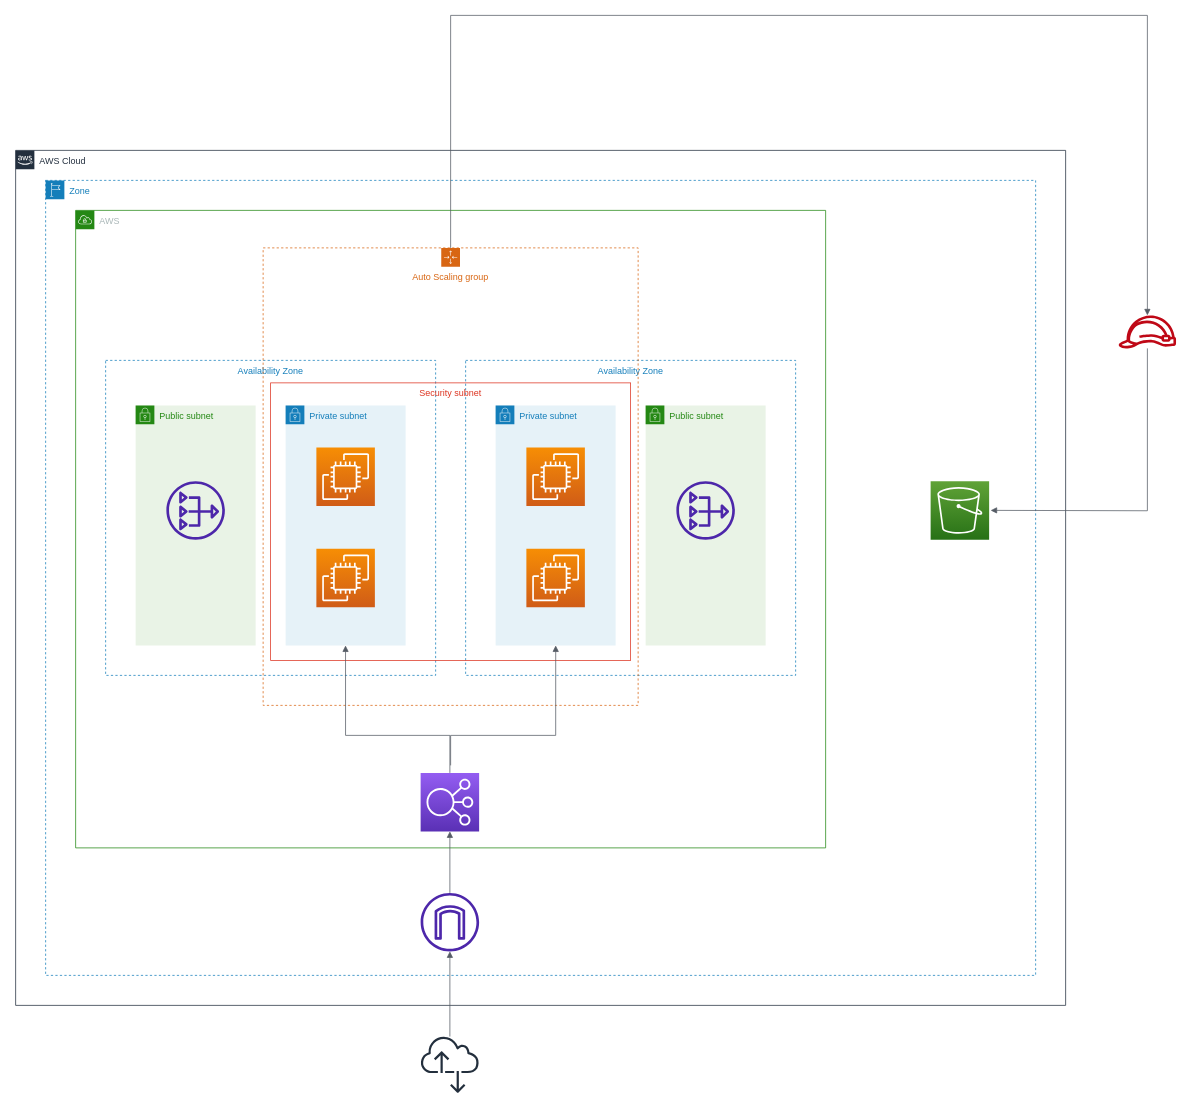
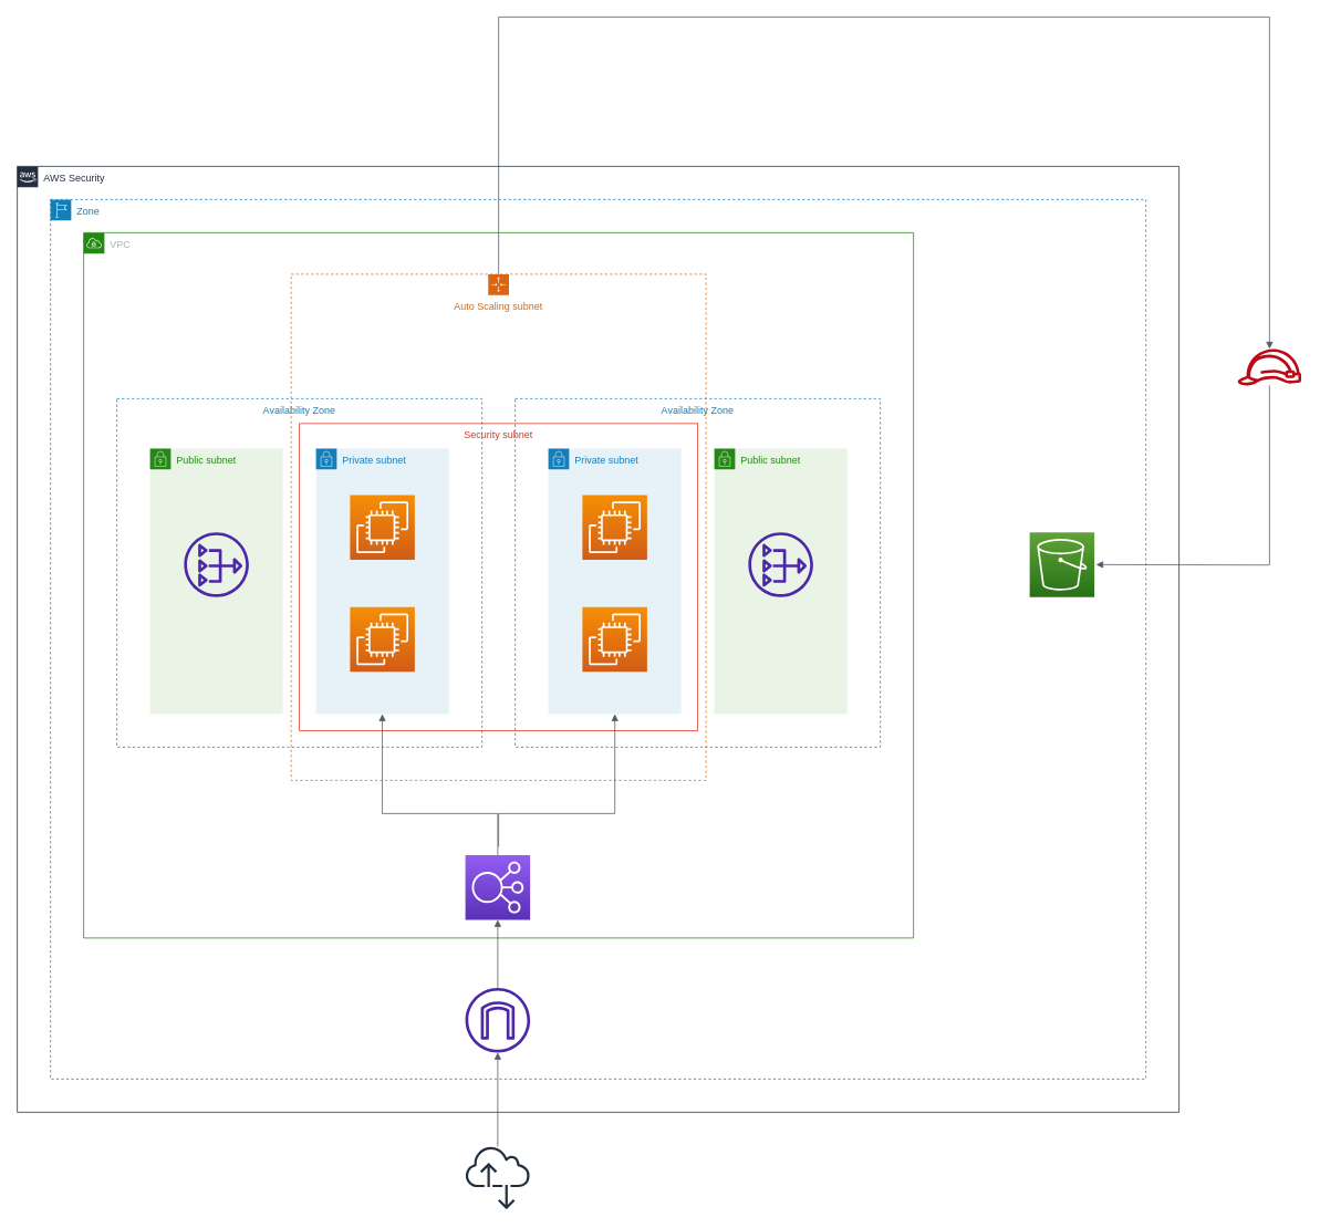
  <mxCell id="0" />
  <mxCell id="1" parent="0" />
- <mxCell id="2" value="AWS Cloud" style="points=[[0,0],[0.25,0],[0.5,0],[0.75,0],[1,0],[1,0.25],[1,0.5],[1,0.75],[1,1],[0.75,1],[0.5,1],[0.25,1],[0,1],[0,0.75],[0,0.5],[0,0.25]];outlineConnect=0;gradientColor=none;html=1;whiteSpace=wrap;fontSize=12;fontStyle=0;container=1;pointerEvents=0;collapsible=0;recursiveResize=0;shape=mxgraph.aws4.group;grIcon=mxgraph.aws4.group_aws_cloud_alt;strokeColor=#232F3E;fillColor=none;verticalAlign=top;align=left;spacingLeft=30;fontColor=#232F3E;dashed=0;" parent="1" vertex="1"><mxGeometry x="20" y="200" width="1400" height="1140" as="geometry" /></mxCell>
+ <mxCell id="2" value="AWS Security" style="points=[[0,0],[0.25,0],[0.5,0],[0.75,0],[1,0],[1,0.25],[1,0.5],[1,0.75],[1,1],[0.75,1],[0.5,1],[0.25,1],[0,1],[0,0.75],[0,0.5],[0,0.25]];outlineConnect=0;gradientColor=none;html=1;whiteSpace=wrap;fontSize=12;fontStyle=0;container=1;pointerEvents=0;collapsible=0;recursiveResize=0;shape=mxgraph.aws4.group;grIcon=mxgraph.aws4.group_aws_cloud_alt;strokeColor=#232F3E;fillColor=none;verticalAlign=top;align=left;spacingLeft=30;fontColor=#232F3E;dashed=0;" parent="1" vertex="1"><mxGeometry x="20" y="200" width="1400" height="1140" as="geometry" /></mxCell>
  <mxCell id="3" value="Zone" style="points=[[0,0],[0.25,0],[0.5,0],[0.75,0],[1,0],[1,0.25],[1,0.5],[1,0.75],[1,1],[0.75,1],[0.5,1],[0.25,1],[0,1],[0,0.75],[0,0.5],[0,0.25]];outlineConnect=0;gradientColor=none;html=1;whiteSpace=wrap;fontSize=12;fontStyle=0;container=1;pointerEvents=0;collapsible=0;recursiveResize=0;shape=mxgraph.aws4.group;grIcon=mxgraph.aws4.group_region;strokeColor=#147EBA;fillColor=none;verticalAlign=top;align=left;spacingLeft=30;fontColor=#147EBA;dashed=1;" parent="2" vertex="1"><mxGeometry x="40" y="40" width="1320" height="1060" as="geometry" /></mxCell>
- <mxCell id="4" value="AWS" style="points=[[0,0],[0.25,0],[0.5,0],[0.75,0],[1,0],[1,0.25],[1,0.5],[1,0.75],[1,1],[0.75,1],[0.5,1],[0.25,1],[0,1],[0,0.75],[0,0.5],[0,0.25]];outlineConnect=0;gradientColor=none;html=1;whiteSpace=wrap;fontSize=12;fontStyle=0;container=1;pointerEvents=0;collapsible=0;recursiveResize=0;shape=mxgraph.aws4.group;grIcon=mxgraph.aws4.group_vpc;strokeColor=#248814;fillColor=none;verticalAlign=top;align=left;spacingLeft=30;fontColor=#AAB7B8;dashed=0;" parent="3" vertex="1"><mxGeometry x="40" y="40" width="1000" height="850" as="geometry" /></mxCell>
+ <mxCell id="4" value="VPC" style="points=[[0,0],[0.25,0],[0.5,0],[0.75,0],[1,0],[1,0.25],[1,0.5],[1,0.75],[1,1],[0.75,1],[0.5,1],[0.25,1],[0,1],[0,0.75],[0,0.5],[0,0.25]];outlineConnect=0;gradientColor=none;html=1;whiteSpace=wrap;fontSize=12;fontStyle=0;container=1;pointerEvents=0;collapsible=0;recursiveResize=0;shape=mxgraph.aws4.group;grIcon=mxgraph.aws4.group_vpc;strokeColor=#248814;fillColor=none;verticalAlign=top;align=left;spacingLeft=30;fontColor=#AAB7B8;dashed=0;" parent="3" vertex="1"><mxGeometry x="40" y="40" width="1000" height="850" as="geometry" /></mxCell>
  <mxCell id="5" value="Availability Zone" style="fillColor=none;strokeColor=#147EBA;dashed=1;verticalAlign=top;fontStyle=0;fontColor=#147EBA;whiteSpace=wrap;html=1;" parent="4" vertex="1"><mxGeometry x="40" y="200" width="440" height="420" as="geometry" /></mxCell>
  <mxCell id="6" value="Availability Zone" style="fillColor=none;strokeColor=#147EBA;dashed=1;verticalAlign=top;fontStyle=0;fontColor=#147EBA;whiteSpace=wrap;html=1;" parent="4" vertex="1"><mxGeometry x="520" y="200" width="440" height="420" as="geometry" /></mxCell>
  <mxCell id="7" value="Public subnet" style="points=[[0,0],[0.25,0],[0.5,0],[0.75,0],[1,0],[1,0.25],[1,0.5],[1,0.75],[1,1],[0.75,1],[0.5,1],[0.25,1],[0,1],[0,0.75],[0,0.5],[0,0.25]];outlineConnect=0;gradientColor=none;html=1;whiteSpace=wrap;fontSize=12;fontStyle=0;container=1;pointerEvents=0;collapsible=0;recursiveResize=0;shape=mxgraph.aws4.group;grIcon=mxgraph.aws4.group_security_group;grStroke=0;strokeColor=#248814;fillColor=#E9F3E6;verticalAlign=top;align=left;spacingLeft=30;fontColor=#248814;dashed=0;" parent="4" vertex="1"><mxGeometry x="80" y="260" width="160" height="320" as="geometry" /></mxCell>
  <mxCell id="8" value="" style="sketch=0;outlineConnect=0;fontColor=#232F3E;gradientColor=none;fillColor=#4D27AA;strokeColor=none;dashed=0;verticalLabelPosition=bottom;verticalAlign=top;align=center;html=1;fontSize=12;fontStyle=0;aspect=fixed;pointerEvents=1;shape=mxgraph.aws4.nat_gateway;" parent="7" vertex="1"><mxGeometry x="41" y="101" width="78" height="78" as="geometry" /></mxCell>
  <mxCell id="9" value="Private subnet" style="points=[[0,0],[0.25,0],[0.5,0],[0.75,0],[1,0],[1,0.25],[1,0.5],[1,0.75],[1,1],[0.75,1],[0.5,1],[0.25,1],[0,1],[0,0.75],[0,0.5],[0,0.25]];outlineConnect=0;gradientColor=none;html=1;whiteSpace=wrap;fontSize=12;fontStyle=0;container=1;pointerEvents=0;collapsible=0;recursiveResize=0;shape=mxgraph.aws4.group;grIcon=mxgraph.aws4.group_security_group;grStroke=0;strokeColor=#147EBA;fillColor=#E6F2F8;verticalAlign=top;align=left;spacingLeft=30;fontColor=#147EBA;dashed=0;" parent="4" vertex="1"><mxGeometry x="280" y="260" width="160" height="320" as="geometry" /></mxCell>
  <mxCell id="10" value="Private subnet" style="points=[[0,0],[0.25,0],[0.5,0],[0.75,0],[1,0],[1,0.25],[1,0.5],[1,0.75],[1,1],[0.75,1],[0.5,1],[0.25,1],[0,1],[0,0.75],[0,0.5],[0,0.25]];outlineConnect=0;gradientColor=none;html=1;whiteSpace=wrap;fontSize=12;fontStyle=0;container=1;pointerEvents=0;collapsible=0;recursiveResize=0;shape=mxgraph.aws4.group;grIcon=mxgraph.aws4.group_security_group;grStroke=0;strokeColor=#147EBA;fillColor=#E6F2F8;verticalAlign=top;align=left;spacingLeft=30;fontColor=#147EBA;dashed=0;" parent="4" vertex="1"><mxGeometry x="560" y="260" width="160" height="320" as="geometry" /></mxCell>
  <mxCell id="11" value="Public subnet" style="points=[[0,0],[0.25,0],[0.5,0],[0.75,0],[1,0],[1,0.25],[1,0.5],[1,0.75],[1,1],[0.75,1],[0.5,1],[0.25,1],[0,1],[0,0.75],[0,0.5],[0,0.25]];outlineConnect=0;gradientColor=none;html=1;whiteSpace=wrap;fontSize=12;fontStyle=0;container=1;pointerEvents=0;collapsible=0;recursiveResize=0;shape=mxgraph.aws4.group;grIcon=mxgraph.aws4.group_security_group;grStroke=0;strokeColor=#248814;fillColor=#E9F3E6;verticalAlign=top;align=left;spacingLeft=30;fontColor=#248814;dashed=0;" parent="4" vertex="1"><mxGeometry x="760" y="260" width="160" height="320" as="geometry" /></mxCell>
  <mxCell id="12" value="" style="sketch=0;outlineConnect=0;fontColor=#232F3E;gradientColor=none;fillColor=#4D27AA;strokeColor=none;dashed=0;verticalLabelPosition=bottom;verticalAlign=top;align=center;html=1;fontSize=12;fontStyle=0;aspect=fixed;pointerEvents=1;shape=mxgraph.aws4.nat_gateway;" parent="11" vertex="1"><mxGeometry x="41" y="101" width="78" height="78" as="geometry" /></mxCell>
  <mxCell id="13" value="" style="sketch=0;points=[[0,0,0],[0.25,0,0],[0.5,0,0],[0.75,0,0],[1,0,0],[0,1,0],[0.25,1,0],[0.5,1,0],[0.75,1,0],[1,1,0],[0,0.25,0],[0,0.5,0],[0,0.75,0],[1,0.25,0],[1,0.5,0],[1,0.75,0]];outlineConnect=0;fontColor=#232F3E;gradientColor=#945DF2;gradientDirection=north;fillColor=#5A30B5;strokeColor=#ffffff;dashed=0;verticalLabelPosition=bottom;verticalAlign=top;align=center;html=1;fontSize=12;fontStyle=0;aspect=fixed;shape=mxgraph.aws4.resourceIcon;resIcon=mxgraph.aws4.elastic_load_balancing;" parent="4" vertex="1"><mxGeometry x="460" y="750" width="78" height="78" as="geometry" /></mxCell>
- <mxCell id="14" value="Auto Scaling group" style="points=[[0,0],[0.25,0],[0.5,0],[0.75,0],[1,0],[1,0.25],[1,0.5],[1,0.75],[1,1],[0.75,1],[0.5,1],[0.25,1],[0,1],[0,0.75],[0,0.5],[0,0.25]];outlineConnect=0;gradientColor=none;html=1;whiteSpace=wrap;fontSize=12;fontStyle=0;container=1;pointerEvents=0;collapsible=0;recursiveResize=0;shape=mxgraph.aws4.groupCenter;grIcon=mxgraph.aws4.group_auto_scaling_group;grStroke=1;strokeColor=#D86613;fillColor=none;verticalAlign=top;align=center;fontColor=#D86613;dashed=1;spacingTop=25;" parent="4" vertex="1"><mxGeometry x="250" y="50" width="500" height="610" as="geometry" /></mxCell>
+ <mxCell id="14" value="Auto Scaling subnet" style="points=[[0,0],[0.25,0],[0.5,0],[0.75,0],[1,0],[1,0.25],[1,0.5],[1,0.75],[1,1],[0.75,1],[0.5,1],[0.25,1],[0,1],[0,0.75],[0,0.5],[0,0.25]];outlineConnect=0;gradientColor=none;html=1;whiteSpace=wrap;fontSize=12;fontStyle=0;container=1;pointerEvents=0;collapsible=0;recursiveResize=0;shape=mxgraph.aws4.groupCenter;grIcon=mxgraph.aws4.group_auto_scaling_group;grStroke=1;strokeColor=#D86613;fillColor=none;verticalAlign=top;align=center;fontColor=#D86613;dashed=1;spacingTop=25;" parent="4" vertex="1"><mxGeometry x="250" y="50" width="500" height="610" as="geometry" /></mxCell>
  <mxCell id="15" value="" style="sketch=0;points=[[0,0,0],[0.25,0,0],[0.5,0,0],[0.75,0,0],[1,0,0],[0,1,0],[0.25,1,0],[0.5,1,0],[0.75,1,0],[1,1,0],[0,0.25,0],[0,0.5,0],[0,0.75,0],[1,0.25,0],[1,0.5,0],[1,0.75,0]];outlineConnect=0;fontColor=#232F3E;gradientColor=#F78E04;gradientDirection=north;fillColor=#D05C17;strokeColor=#ffffff;dashed=0;verticalLabelPosition=bottom;verticalAlign=top;align=center;html=1;fontSize=12;fontStyle=0;aspect=fixed;shape=mxgraph.aws4.resourceIcon;resIcon=mxgraph.aws4.ec2;" vertex="1" parent="14"><mxGeometry x="71" y="266" width="78" height="78" as="geometry" /></mxCell>
  <mxCell id="16" value="" style="sketch=0;points=[[0,0,0],[0.25,0,0],[0.5,0,0],[0.75,0,0],[1,0,0],[0,1,0],[0.25,1,0],[0.5,1,0],[0.75,1,0],[1,1,0],[0,0.25,0],[0,0.5,0],[0,0.75,0],[1,0.25,0],[1,0.5,0],[1,0.75,0]];outlineConnect=0;fontColor=#232F3E;gradientColor=#F78E04;gradientDirection=north;fillColor=#D05C17;strokeColor=#ffffff;dashed=0;verticalLabelPosition=bottom;verticalAlign=top;align=center;html=1;fontSize=12;fontStyle=0;aspect=fixed;shape=mxgraph.aws4.resourceIcon;resIcon=mxgraph.aws4.ec2;" vertex="1" parent="14"><mxGeometry x="71" y="401" width="78" height="78" as="geometry" /></mxCell>
  <mxCell id="17" value="Security subnet" style="fillColor=none;strokeColor=#DD3522;verticalAlign=top;fontStyle=0;fontColor=#DD3522;whiteSpace=wrap;html=1;" vertex="1" parent="14"><mxGeometry x="10" y="180" width="480" height="370" as="geometry" /></mxCell>
  <mxCell id="18" value="" style="edgeStyle=orthogonalEdgeStyle;html=1;endArrow=none;elbow=vertical;startArrow=block;startFill=1;strokeColor=#545B64;rounded=0;entryX=0.5;entryY=0;entryDx=0;entryDy=0;entryPerimeter=0;exitX=0.727;exitY=0.905;exitDx=0;exitDy=0;exitPerimeter=0;" parent="4" source="5" target="13" edge="1"><mxGeometry width="100" relative="1" as="geometry"><mxPoint x="370" y="580" as="sourcePoint" /><mxPoint x="530" y="580" as="targetPoint" /><Array as="points"><mxPoint x="360" y="700" /><mxPoint x="499" y="700" /></Array></mxGeometry></mxCell>
  <mxCell id="19" value="" style="edgeStyle=orthogonalEdgeStyle;html=1;endArrow=block;elbow=vertical;startArrow=none;endFill=1;strokeColor=#545B64;rounded=0;entryX=0.273;entryY=0.905;entryDx=0;entryDy=0;entryPerimeter=0;" parent="4" target="6" edge="1"><mxGeometry width="100" relative="1" as="geometry"><mxPoint x="500" y="740" as="sourcePoint" /><mxPoint x="610" y="700" as="targetPoint" /><Array as="points"><mxPoint x="500" y="700" /><mxPoint x="640" y="700" /></Array></mxGeometry></mxCell>
  <mxCell id="20" value="" style="sketch=0;points=[[0,0,0],[0.25,0,0],[0.5,0,0],[0.75,0,0],[1,0,0],[0,1,0],[0.25,1,0],[0.5,1,0],[0.75,1,0],[1,1,0],[0,0.25,0],[0,0.5,0],[0,0.75,0],[1,0.25,0],[1,0.5,0],[1,0.75,0]];outlineConnect=0;fontColor=#232F3E;gradientColor=#F78E04;gradientDirection=north;fillColor=#D05C17;strokeColor=#ffffff;dashed=0;verticalLabelPosition=bottom;verticalAlign=top;align=center;html=1;fontSize=12;fontStyle=0;aspect=fixed;shape=mxgraph.aws4.resourceIcon;resIcon=mxgraph.aws4.ec2;" parent="4" vertex="1"><mxGeometry x="601" y="316" width="78" height="78" as="geometry" /></mxCell>
  <mxCell id="21" value="" style="sketch=0;points=[[0,0,0],[0.25,0,0],[0.5,0,0],[0.75,0,0],[1,0,0],[0,1,0],[0.25,1,0],[0.5,1,0],[0.75,1,0],[1,1,0],[0,0.25,0],[0,0.5,0],[0,0.75,0],[1,0.25,0],[1,0.5,0],[1,0.75,0]];outlineConnect=0;fontColor=#232F3E;gradientColor=#F78E04;gradientDirection=north;fillColor=#D05C17;strokeColor=#ffffff;dashed=0;verticalLabelPosition=bottom;verticalAlign=top;align=center;html=1;fontSize=12;fontStyle=0;aspect=fixed;shape=mxgraph.aws4.resourceIcon;resIcon=mxgraph.aws4.ec2;" parent="4" vertex="1"><mxGeometry x="601" y="451" width="78" height="78" as="geometry" /></mxCell>
  <mxCell id="22" value="" style="sketch=0;outlineConnect=0;fontColor=#232F3E;gradientColor=none;fillColor=#4D27AA;strokeColor=none;dashed=0;verticalLabelPosition=bottom;verticalAlign=top;align=center;html=1;fontSize=12;fontStyle=0;aspect=fixed;pointerEvents=1;shape=mxgraph.aws4.internet_gateway;" parent="3" vertex="1"><mxGeometry x="500" y="950" width="78" height="78" as="geometry" /></mxCell>
  <mxCell id="23" value="" style="sketch=0;points=[[0,0,0],[0.25,0,0],[0.5,0,0],[0.75,0,0],[1,0,0],[0,1,0],[0.25,1,0],[0.5,1,0],[0.75,1,0],[1,1,0],[0,0.25,0],[0,0.5,0],[0,0.75,0],[1,0.25,0],[1,0.5,0],[1,0.75,0]];outlineConnect=0;fontColor=#232F3E;gradientColor=#60A337;gradientDirection=north;fillColor=#277116;strokeColor=#ffffff;dashed=0;verticalLabelPosition=bottom;verticalAlign=top;align=center;html=1;fontSize=12;fontStyle=0;aspect=fixed;shape=mxgraph.aws4.resourceIcon;resIcon=mxgraph.aws4.s3;" parent="3" vertex="1"><mxGeometry x="1180" y="401" width="78" height="78" as="geometry" /></mxCell>
  <mxCell id="24" value="" style="edgeStyle=orthogonalEdgeStyle;html=1;endArrow=none;elbow=vertical;startArrow=block;startFill=1;strokeColor=#545B64;rounded=0;" parent="3" target="27" edge="1"><mxGeometry width="100" relative="1" as="geometry"><mxPoint x="1260" y="440" as="sourcePoint" /><mxPoint x="1360" y="440" as="targetPoint" /></mxGeometry></mxCell>
  <mxCell id="25" value="" style="edgeStyle=orthogonalEdgeStyle;html=1;endArrow=block;elbow=vertical;startArrow=none;endFill=1;strokeColor=#545B64;rounded=0;entryX=0.5;entryY=1;entryDx=0;entryDy=0;entryPerimeter=0;" parent="3" source="22" target="13" edge="1"><mxGeometry width="100" relative="1" as="geometry"><mxPoint x="440" y="910" as="sourcePoint" /><mxPoint x="540" y="910" as="targetPoint" /></mxGeometry></mxCell>
  <mxCell id="26" value="" style="sketch=0;outlineConnect=0;fontColor=#232F3E;gradientColor=none;fillColor=#232F3D;strokeColor=none;dashed=0;verticalLabelPosition=bottom;verticalAlign=top;align=center;html=1;fontSize=12;fontStyle=0;aspect=fixed;pointerEvents=1;shape=mxgraph.aws4.internet_alt2;" parent="1" vertex="1"><mxGeometry x="560" y="1380" width="78" height="78" as="geometry" /></mxCell>
  <mxCell id="27" value="" style="sketch=0;outlineConnect=0;fontColor=#232F3E;gradientColor=none;fillColor=#BF0816;strokeColor=none;dashed=0;verticalLabelPosition=bottom;verticalAlign=top;align=center;html=1;fontSize=12;fontStyle=0;aspect=fixed;pointerEvents=1;shape=mxgraph.aws4.role;" parent="1" vertex="1"><mxGeometry x="1490" y="420" width="78" height="44" as="geometry" /></mxCell>
  <mxCell id="28" value="" style="edgeStyle=orthogonalEdgeStyle;html=1;endArrow=block;elbow=vertical;startArrow=none;endFill=1;strokeColor=#545B64;rounded=0;exitX=0.5;exitY=0;exitDx=0;exitDy=0;" parent="1" source="14" target="27" edge="1"><mxGeometry width="100" relative="1" as="geometry"><mxPoint x="600" y="60" as="sourcePoint" /><mxPoint x="1540" y="350" as="targetPoint" /><Array as="points"><mxPoint x="600" y="330" /><mxPoint x="600" y="20" /><mxPoint x="1529" y="20" /></Array></mxGeometry></mxCell>
  <mxCell id="29" value="" style="edgeStyle=orthogonalEdgeStyle;html=1;endArrow=block;elbow=vertical;startArrow=none;endFill=1;strokeColor=#545B64;rounded=0;" parent="1" source="26" target="22" edge="1"><mxGeometry width="100" relative="1" as="geometry"><mxPoint x="500" y="1320" as="sourcePoint" /><mxPoint x="600" y="1320" as="targetPoint" /></mxGeometry></mxCell>
